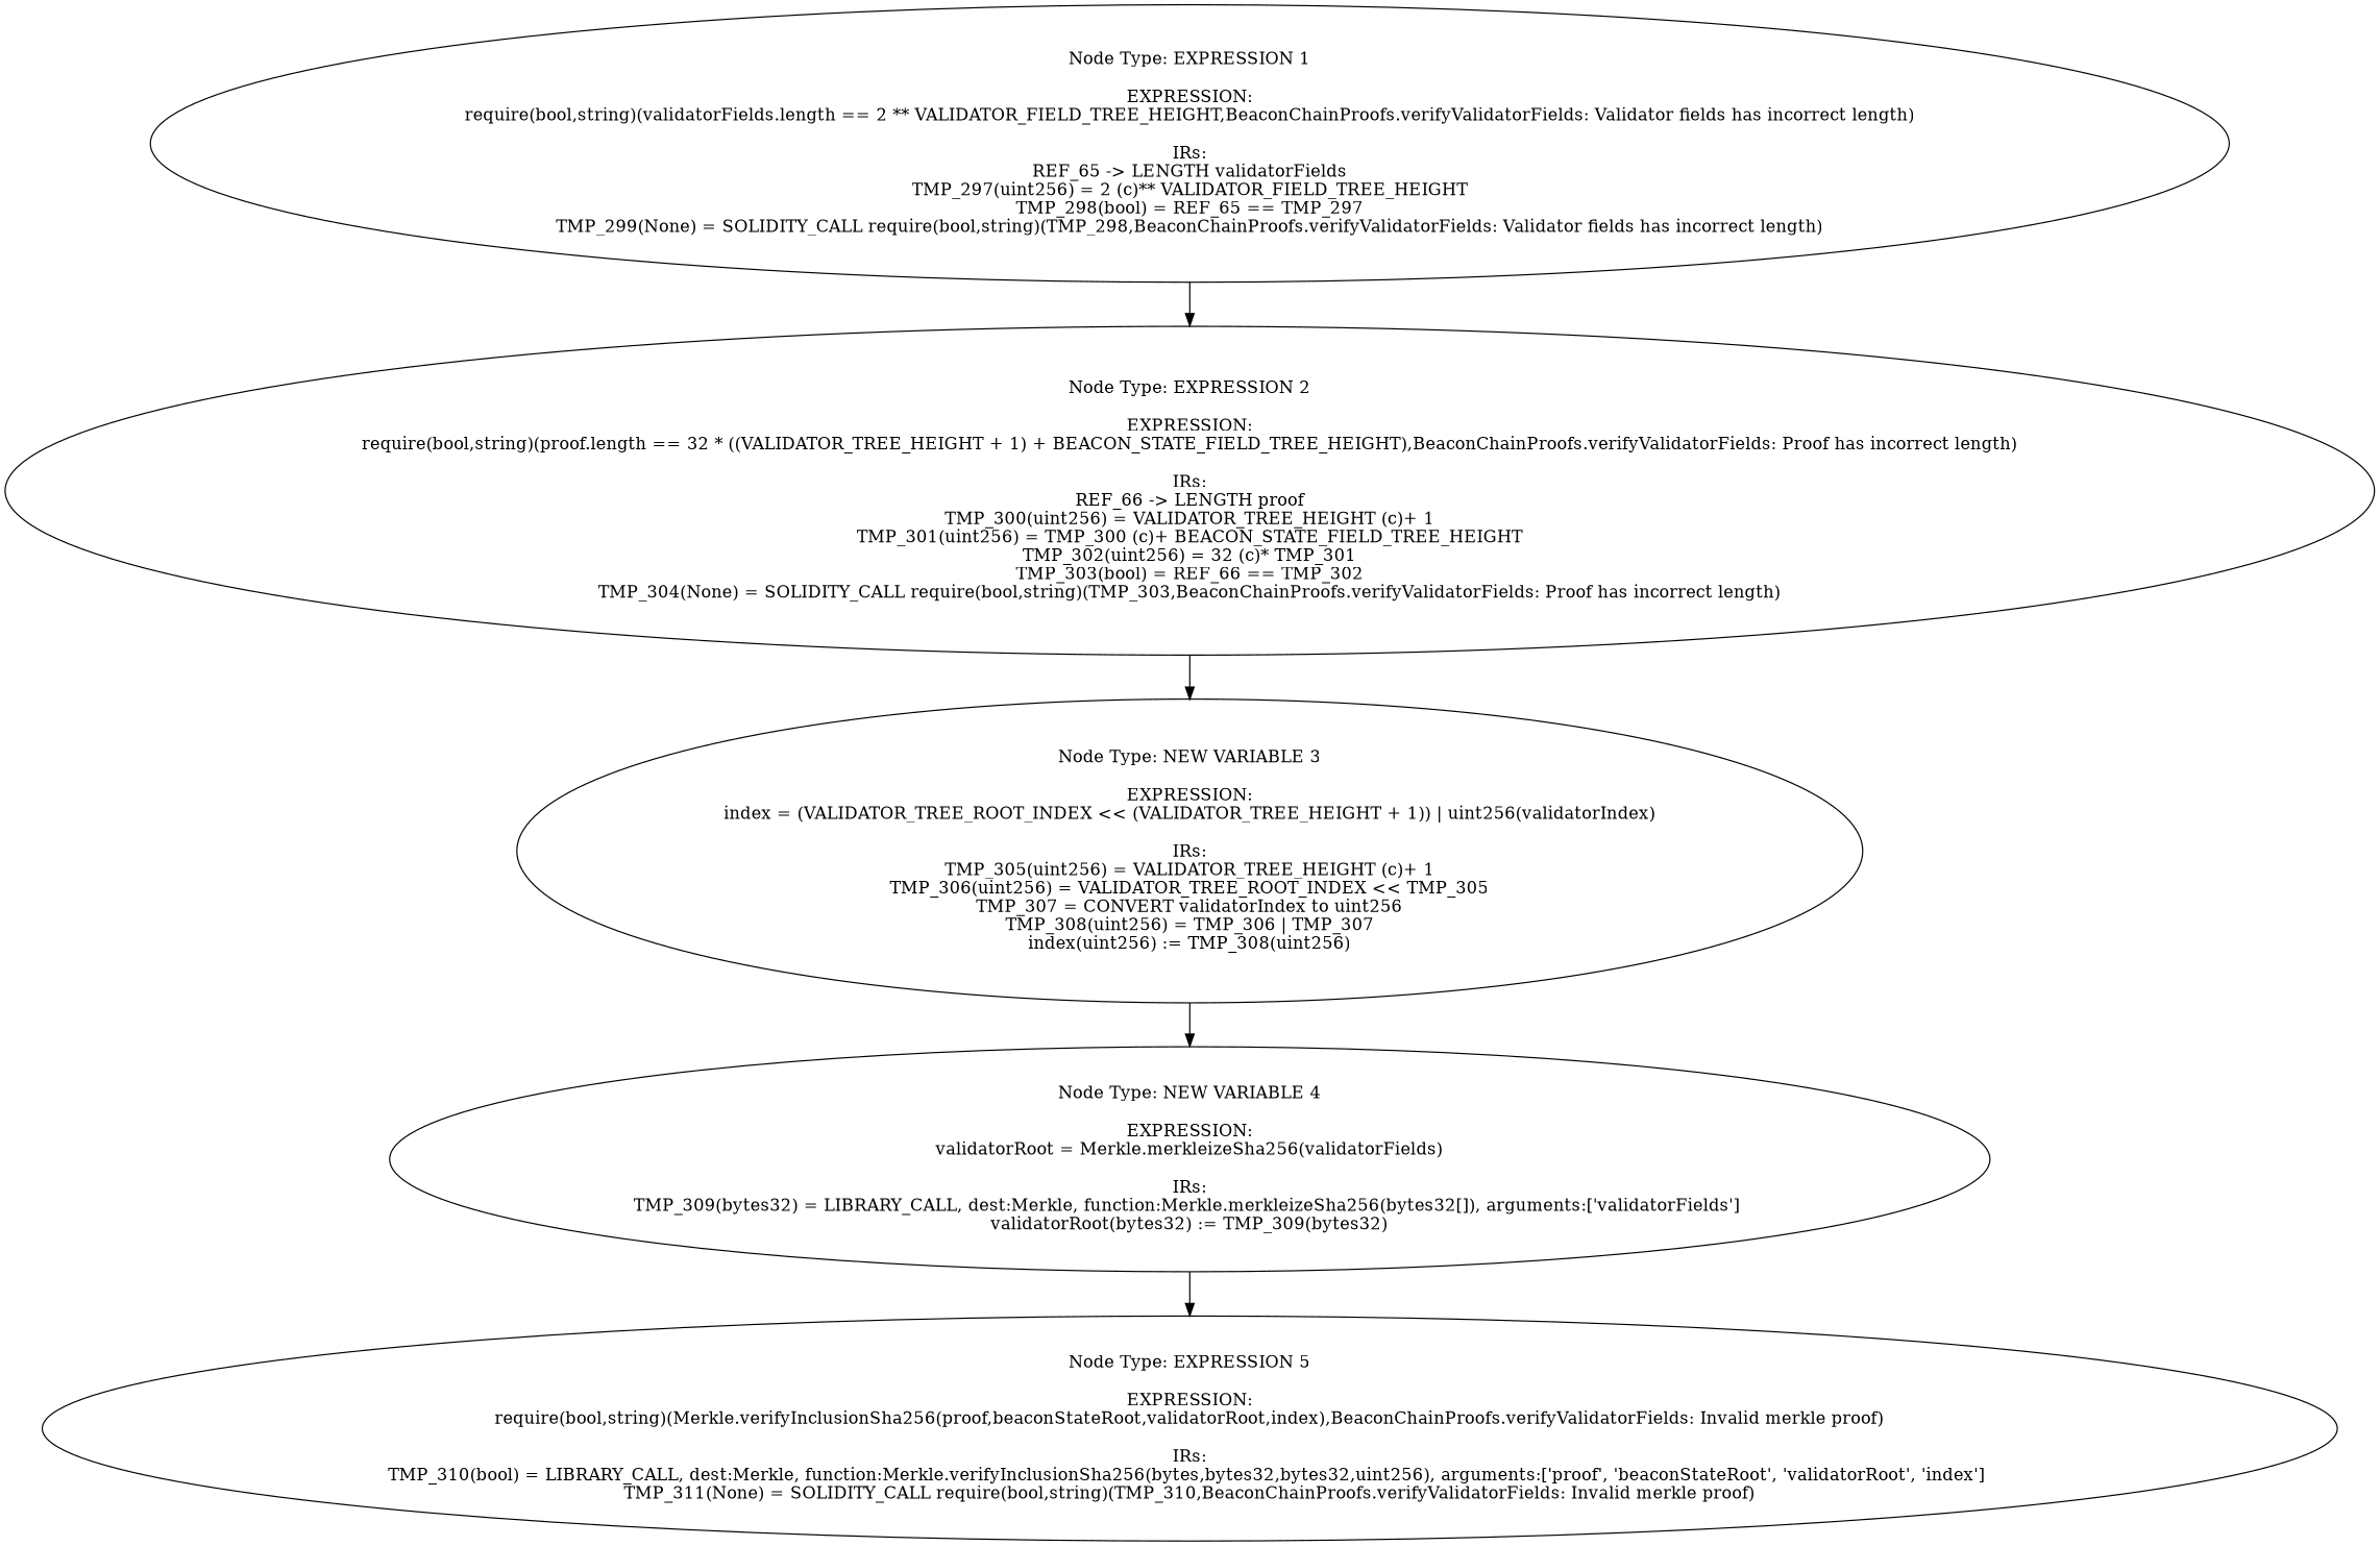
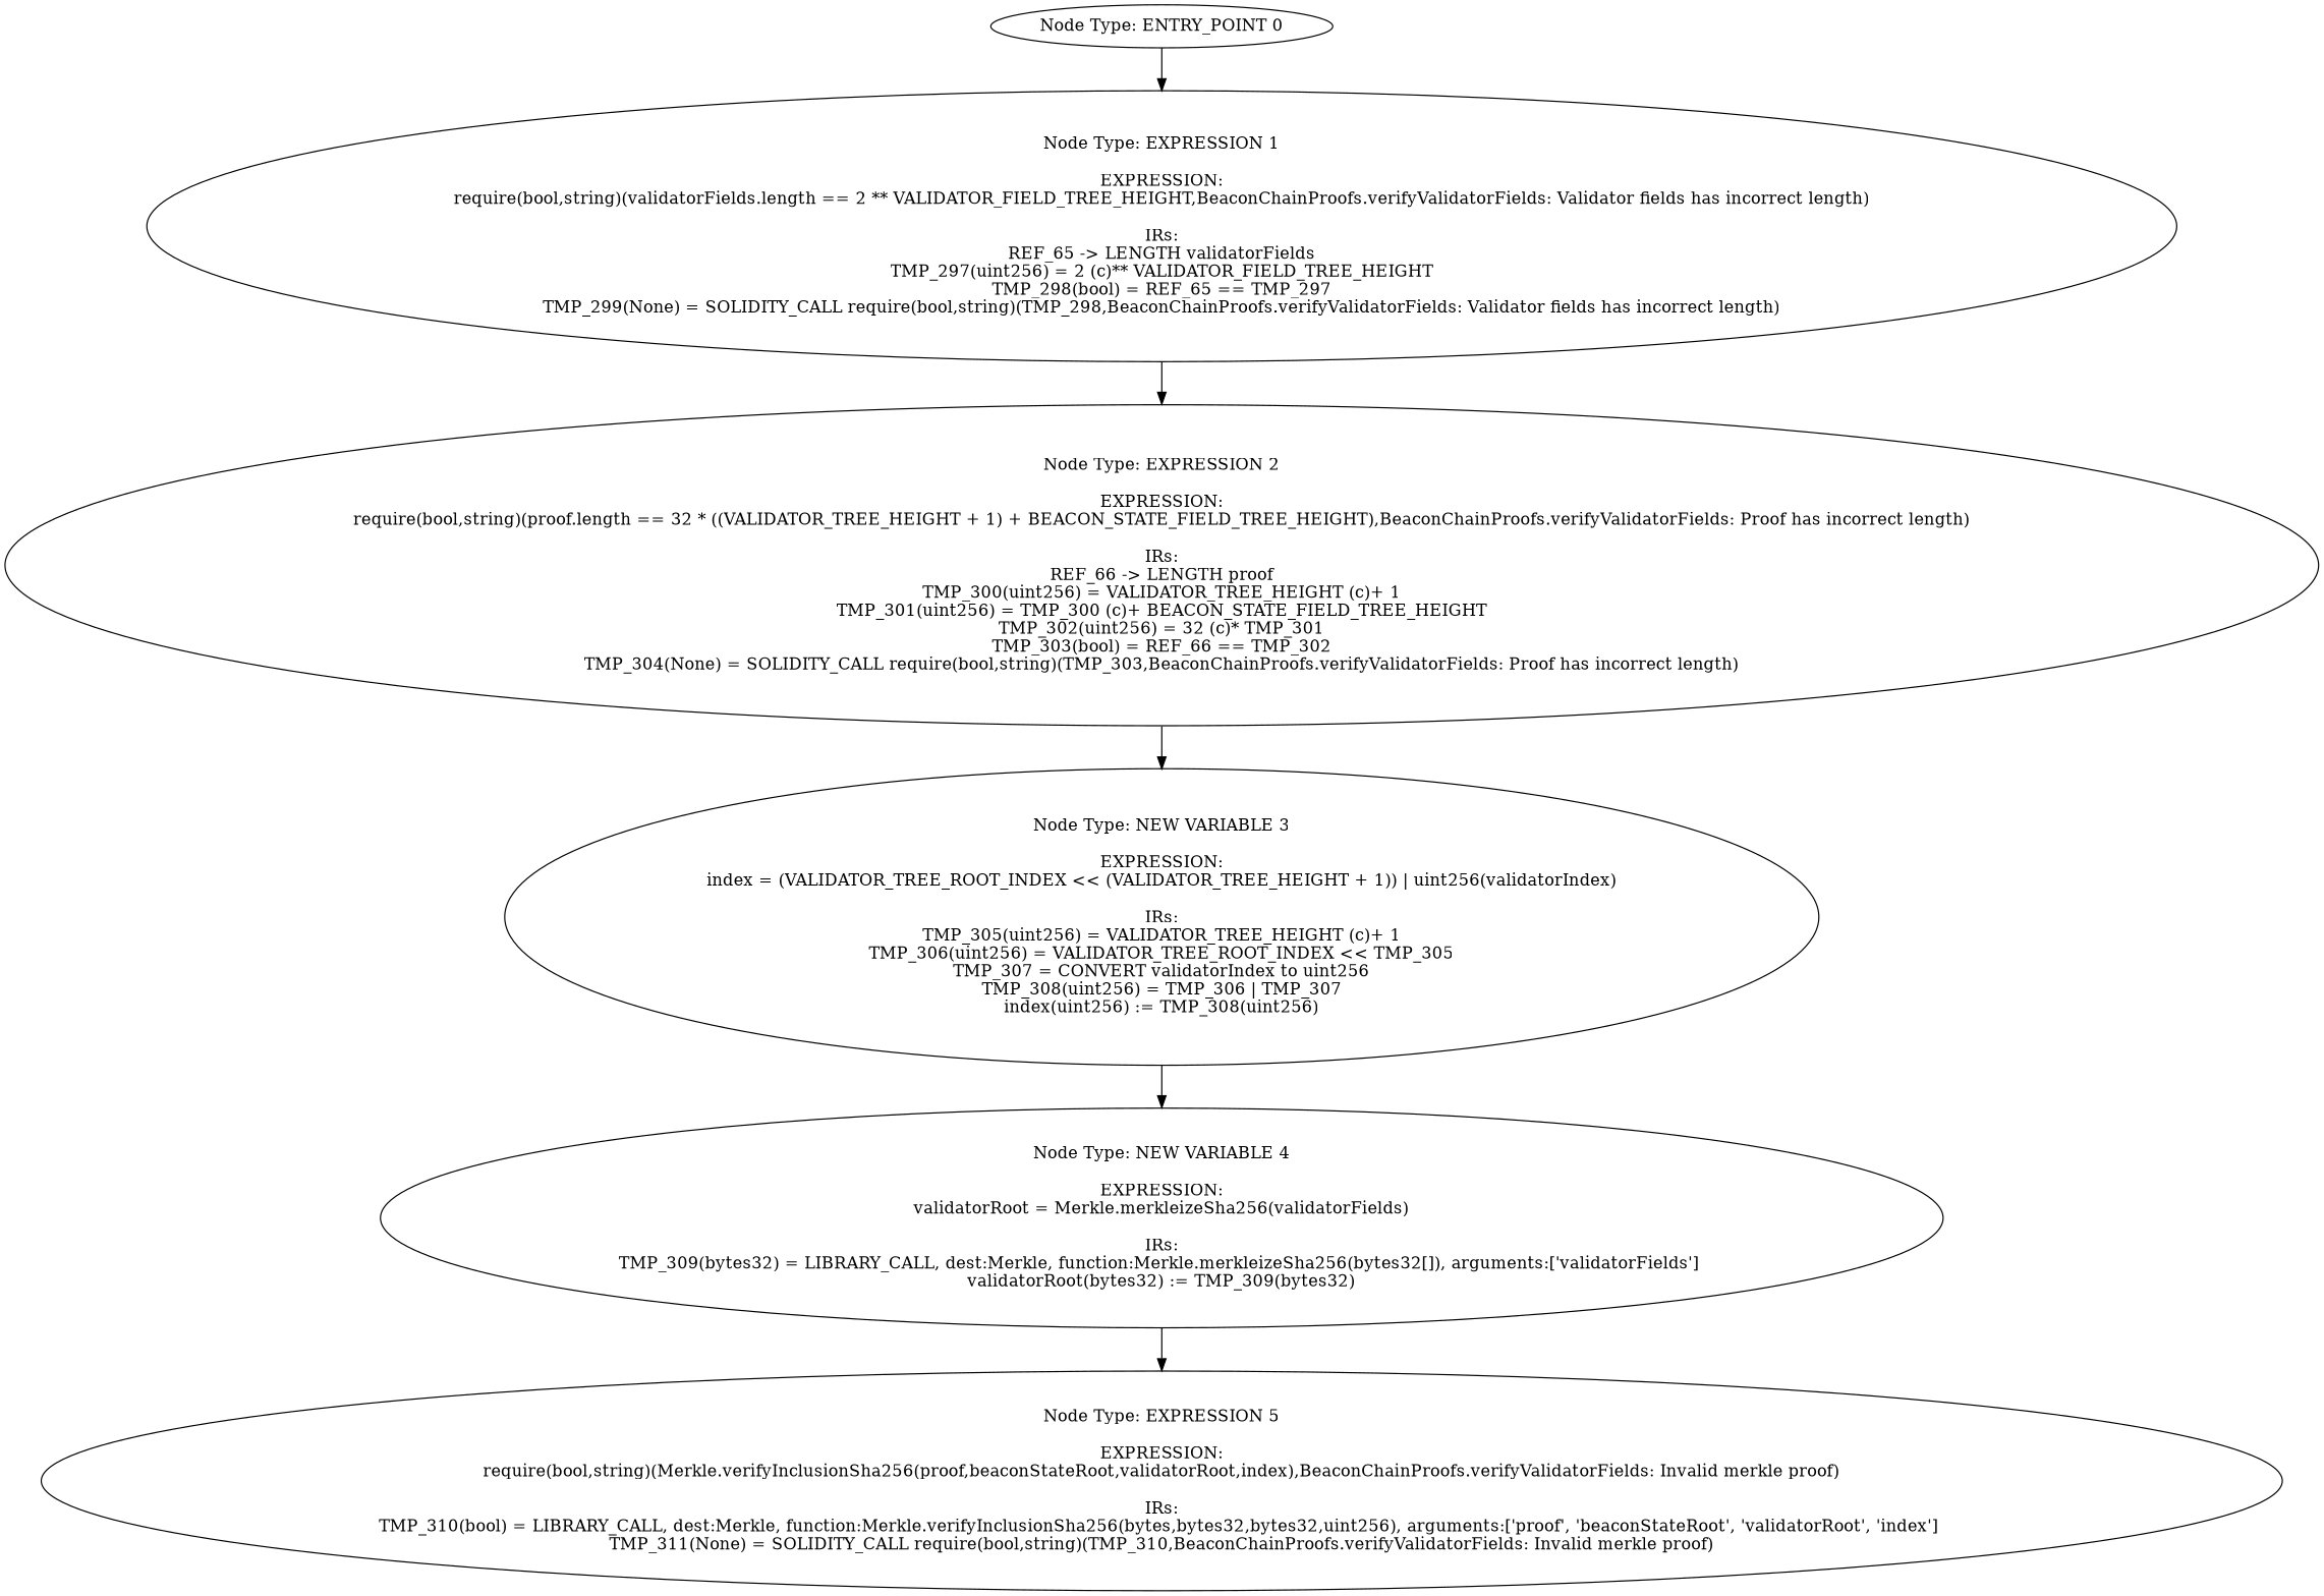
  digraph {
+   n1 [label="Node Type: ENTRY_POINT 0\n"]
    n2 [label="Node Type: EXPRESSION 1\n\nEXPRESSION:\nrequire(bool,string)(validatorFields.length == 2 ** VALIDATOR_FIELD_TREE_HEIGHT,BeaconChainProofs.verifyValidatorFields: Validator fields has incorrect length)\n\nIRs:\nREF_65 -> LENGTH validatorFields\nTMP_297(uint256) = 2 (c)** VALIDATOR_FIELD_TREE_HEIGHT\nTMP_298(bool) = REF_65 == TMP_297\nTMP_299(None) = SOLIDITY_CALL require(bool,string)(TMP_298,BeaconChainProofs.verifyValidatorFields: Validator fields has incorrect length)"]
    n3 [label="Node Type: EXPRESSION 2\n\nEXPRESSION:\nrequire(bool,string)(proof.length == 32 * ((VALIDATOR_TREE_HEIGHT + 1) + BEACON_STATE_FIELD_TREE_HEIGHT),BeaconChainProofs.verifyValidatorFields: Proof has incorrect length)\n\nIRs:\nREF_66 -> LENGTH proof\nTMP_300(uint256) = VALIDATOR_TREE_HEIGHT (c)+ 1\nTMP_301(uint256) = TMP_300 (c)+ BEACON_STATE_FIELD_TREE_HEIGHT\nTMP_302(uint256) = 32 (c)* TMP_301\nTMP_303(bool) = REF_66 == TMP_302\nTMP_304(None) = SOLIDITY_CALL require(bool,string)(TMP_303,BeaconChainProofs.verifyValidatorFields: Proof has incorrect length)"]
    n4 [label="Node Type: NEW VARIABLE 3\n\nEXPRESSION:\nindex = (VALIDATOR_TREE_ROOT_INDEX << (VALIDATOR_TREE_HEIGHT + 1)) | uint256(validatorIndex)\n\nIRs:\nTMP_305(uint256) = VALIDATOR_TREE_HEIGHT (c)+ 1\nTMP_306(uint256) = VALIDATOR_TREE_ROOT_INDEX << TMP_305\nTMP_307 = CONVERT validatorIndex to uint256\nTMP_308(uint256) = TMP_306 | TMP_307\nindex(uint256) := TMP_308(uint256)"]
    n5 [label="Node Type: NEW VARIABLE 4\n\nEXPRESSION:\nvalidatorRoot = Merkle.merkleizeSha256(validatorFields)\n\nIRs:\nTMP_309(bytes32) = LIBRARY_CALL, dest:Merkle, function:Merkle.merkleizeSha256(bytes32[]), arguments:['validatorFields'] \nvalidatorRoot(bytes32) := TMP_309(bytes32)"]
    n6 [label="Node Type: EXPRESSION 5\n\nEXPRESSION:\nrequire(bool,string)(Merkle.verifyInclusionSha256(proof,beaconStateRoot,validatorRoot,index),BeaconChainProofs.verifyValidatorFields: Invalid merkle proof)\n\nIRs:\nTMP_310(bool) = LIBRARY_CALL, dest:Merkle, function:Merkle.verifyInclusionSha256(bytes,bytes32,bytes32,uint256), arguments:['proof', 'beaconStateRoot', 'validatorRoot', 'index'] \nTMP_311(None) = SOLIDITY_CALL require(bool,string)(TMP_310,BeaconChainProofs.verifyValidatorFields: Invalid merkle proof)"]
+   n1 -> n2
    n2 -> n3
    n3 -> n4
    n4 -> n5
    n5 -> n6
  }
